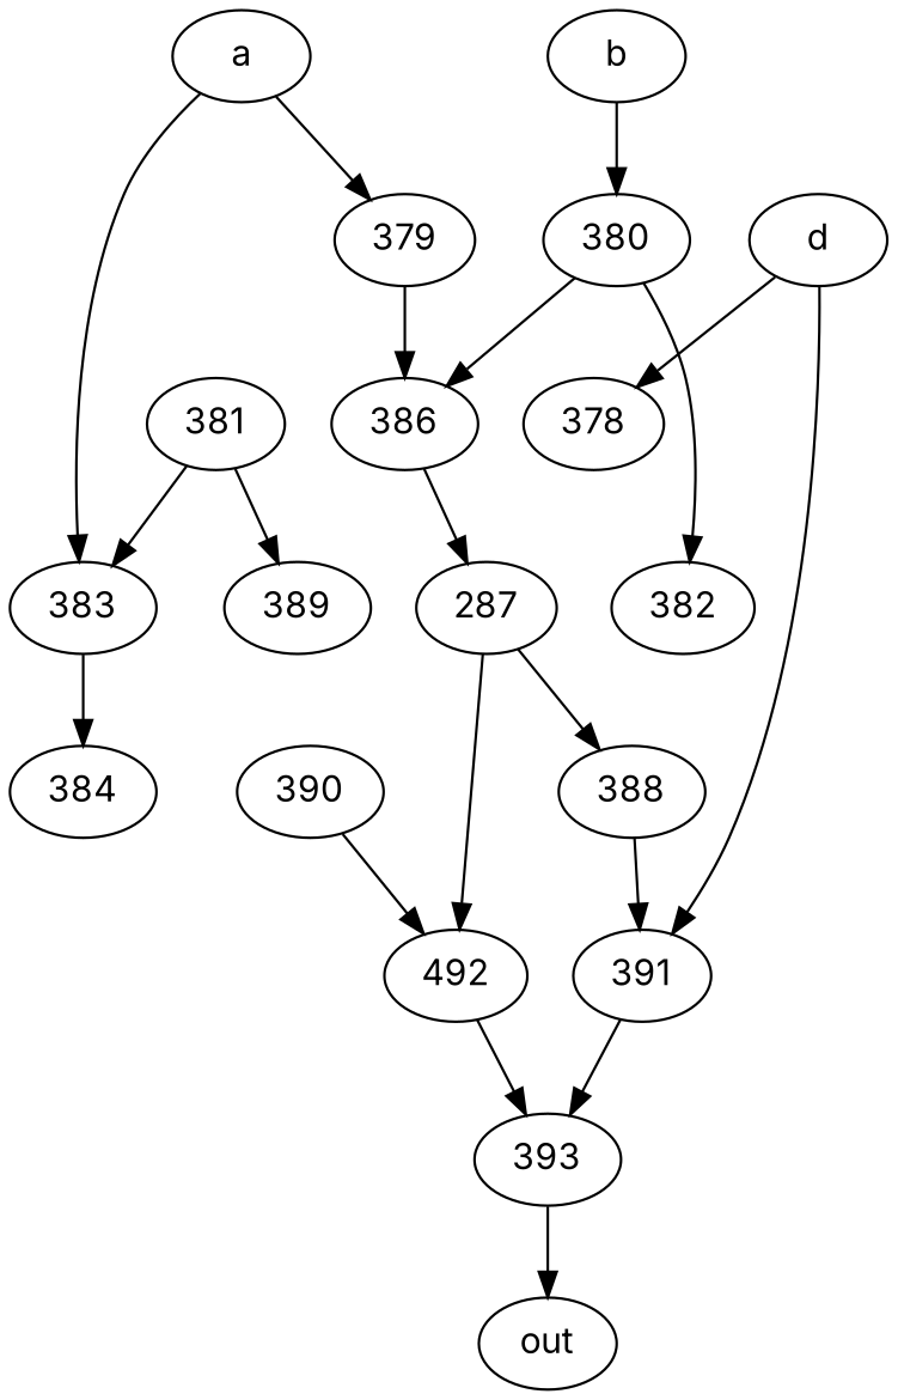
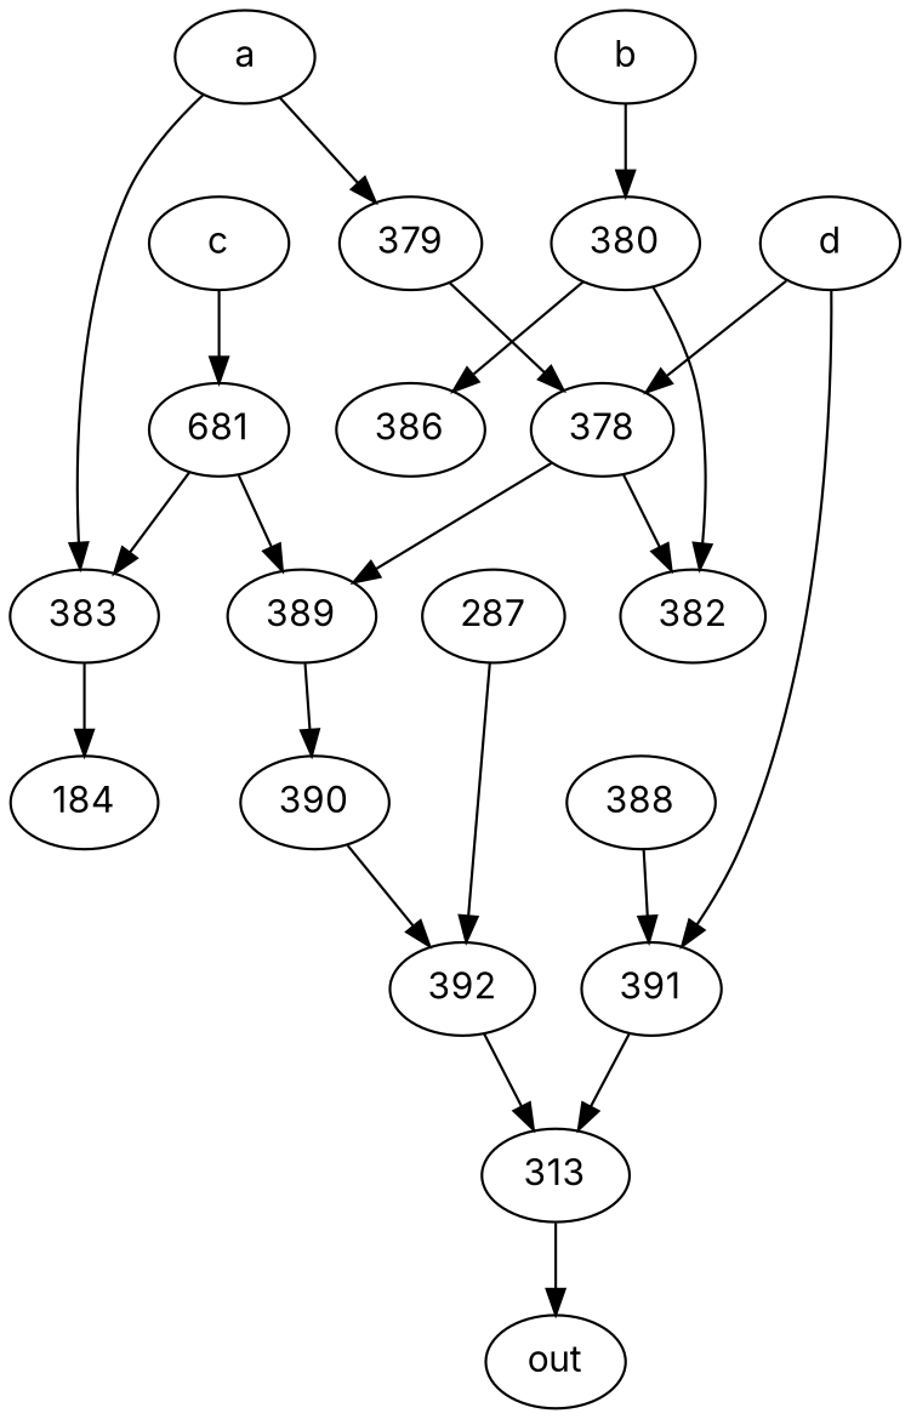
  strict digraph {
    fontname=Inter
    node [fontname=Inter]
    edge [fontname=Inter]
-   393
+   393 [label=313]
    out
    a
    379
    383
    386
-   384
+   384 [label=184]
    n8 [label=287]
-   392 [label=492]
+   392
    388
    391
    b
    380
    382
-   381
+   c
+   381 [label=681]
    389
    390
    d
    378
    393 -> out
    a -> 379
    a -> 383
-   379 -> 386
+   379 -> 378
    383 -> 384
-   386 -> n8
    n8 -> 392
-   n8 -> 388
    392 -> 393
    388 -> 391
    391 -> 393
    b -> 380
    380 -> 386
    380 -> 382
+   c -> 381
    381 -> 383
    381 -> 389
+   389 -> 390
    390 -> 392
    d -> 391
    d -> 378
+   378 -> 382
+   378 -> 389
  }
